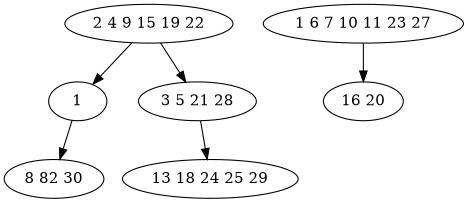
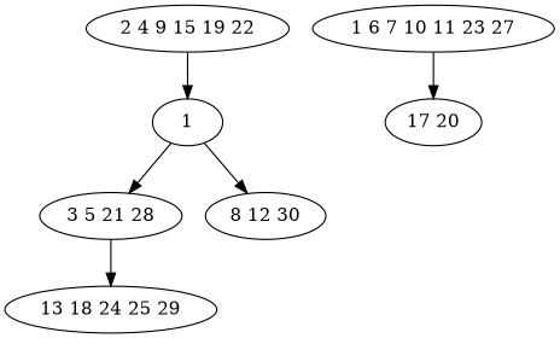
  digraph {
    n1 [label="2 4 9 15 19 22"]
    1
    n3 [label="3 5 21 28"]
-   n4 [label="8 82 30"]
+   n4 [label="8 12 30"]
    n5 [label="13 18 24 25 29"]
    n6 [label="1 6 7 10 11 23 27"]
-   n7 [label="16 20"]
+   n7 [label="17 20"]
    n1 -> 1
-   n1 -> n3
+   1 -> n3
    1 -> n4
    n3 -> n5
    n6 -> n7
  }
